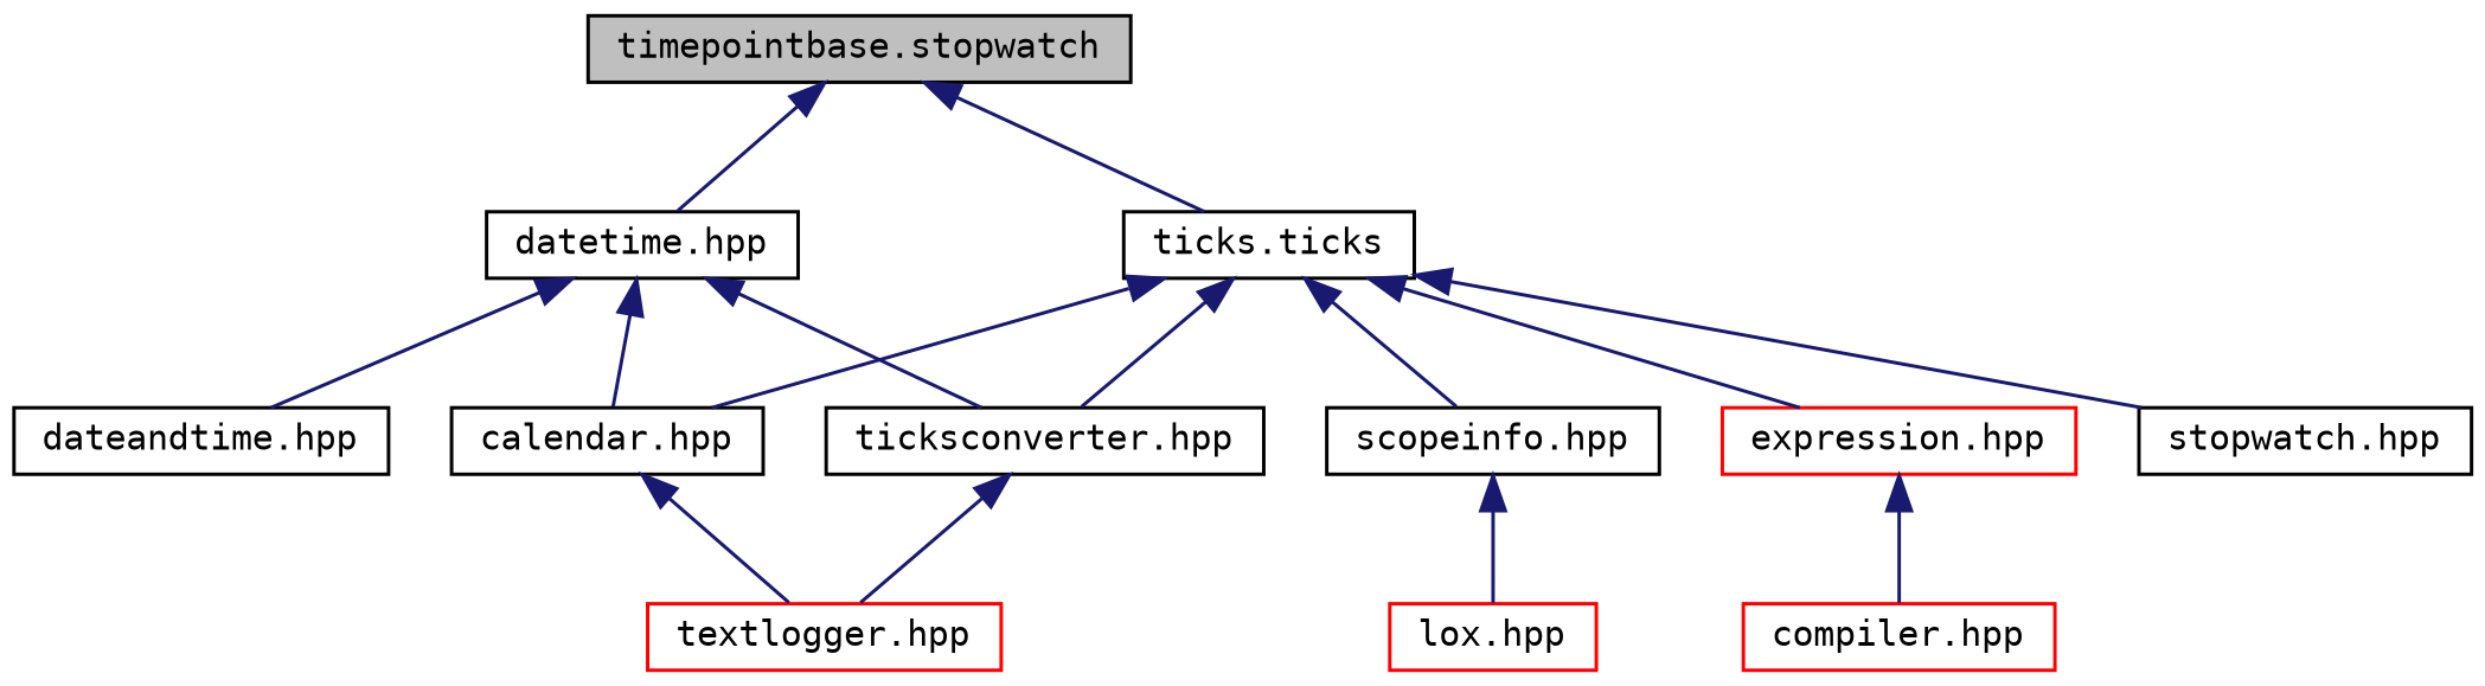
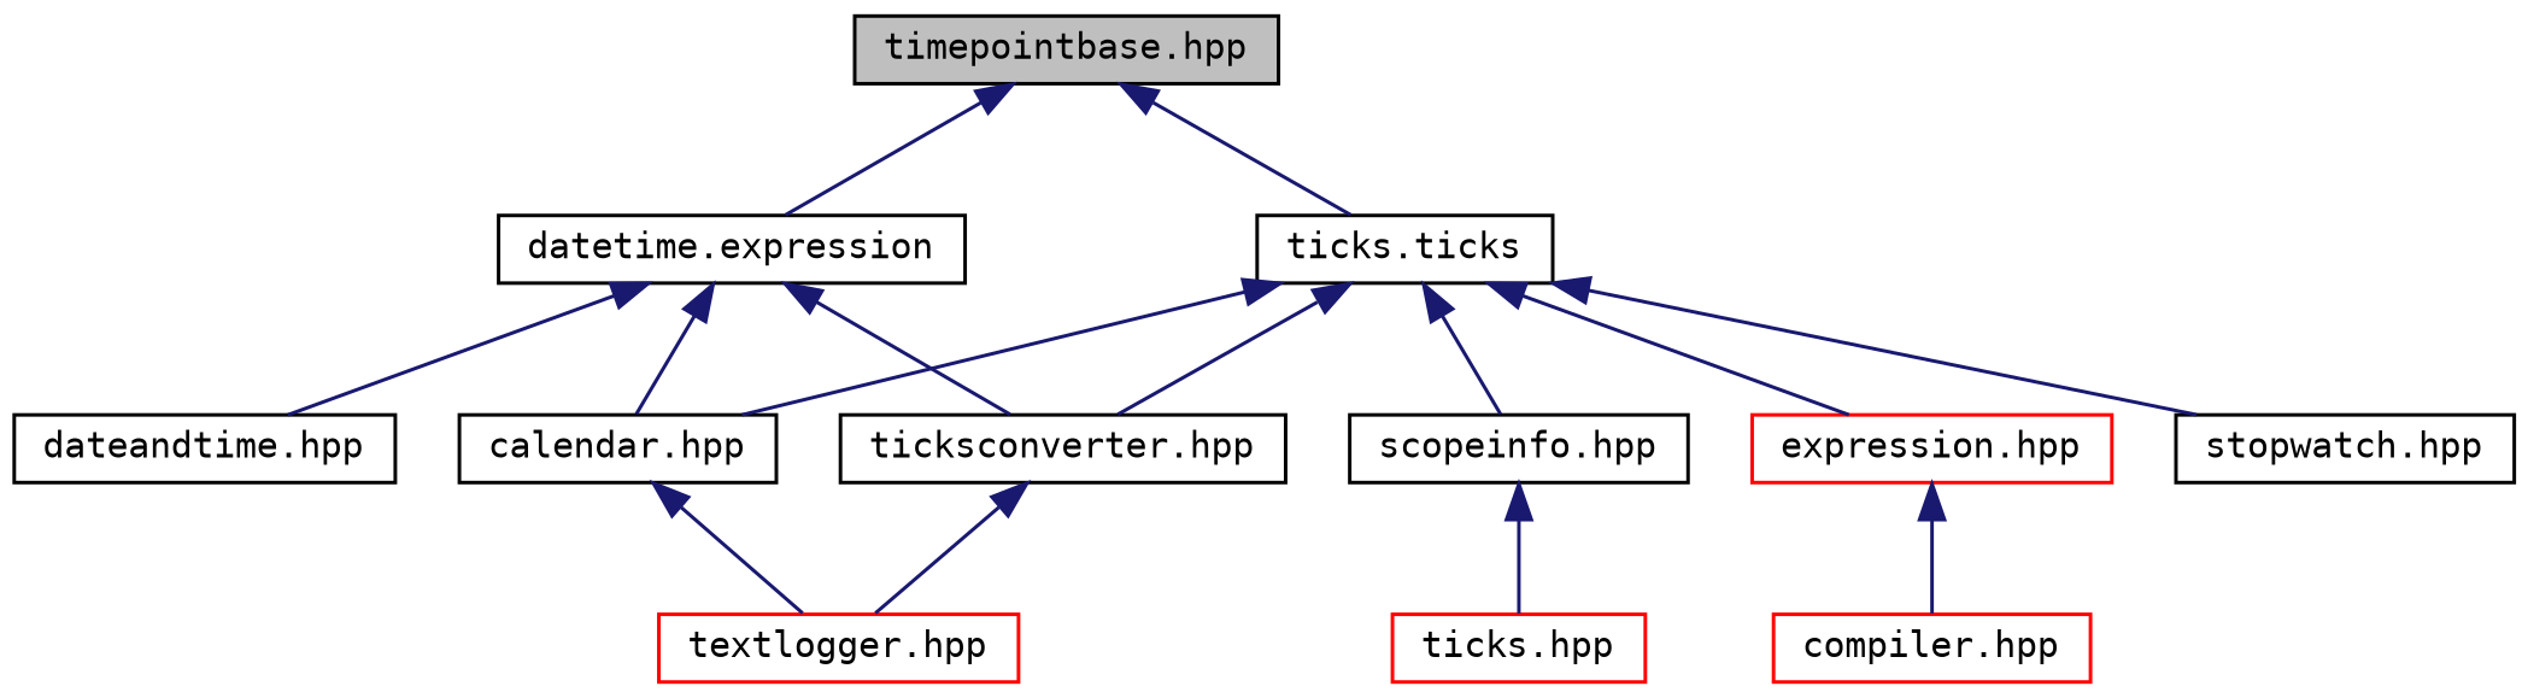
  digraph {
    fontname="DejaVu Sans Mono"
    node [color=black fillcolor=white fontname="DejaVu Sans Mono" fontsize=10 shape=record style=filled]
    edge [color=midnightblue dir=back fontname="DejaVu Sans Mono" fontsize=10 labelfontname=Helvetica labelfontsize=10 style=solid]
-   n1 [fillcolor=grey75 fontcolor=black height=0.2 label="timepointbase.stopwatch" width=0.4]
-   n2 [height=0.2 label="datetime.hpp" width=0.4]
+   n1 [fillcolor=grey75 fontcolor=black height=0.2 label="timepointbase.hpp" width=0.4]
+   n2 [height=0.2 label="datetime.expression" width=0.4]
    n3 [height=0.2 label="ticks.ticks" width=0.4]
    n4 [height=0.2 label="dateandtime.hpp" width=0.4]
    n5 [height=0.2 label="calendar.hpp" width=0.4]
    n6 [height=0.2 label="ticksconverter.hpp" width=0.4]
    n7 [height=0.2 label="scopeinfo.hpp" width=0.4]
    n8 [color=red height=0.2 label="expression.hpp" width=0.4]
    n9 [height=0.2 label="stopwatch.hpp" width=0.4]
    n10 [color=red height=0.2 label="textlogger.hpp" width=0.4]
-   n11 [color=red height=0.2 label="lox.hpp" width=0.4]
+   n11 [color=red height=0.2 label="ticks.hpp" width=0.4]
    n12 [color=red height=0.2 label="compiler.hpp" width=0.4]
    n1 -> n2
    n1 -> n3
    n2 -> n4
    n2 -> n5
    n2 -> n6
    n3 -> n5
    n3 -> n6
    n3 -> n7
    n3 -> n8
    n3 -> n9
    n5 -> n10
    n6 -> n10
    n7 -> n11
    n8 -> n12
  }
